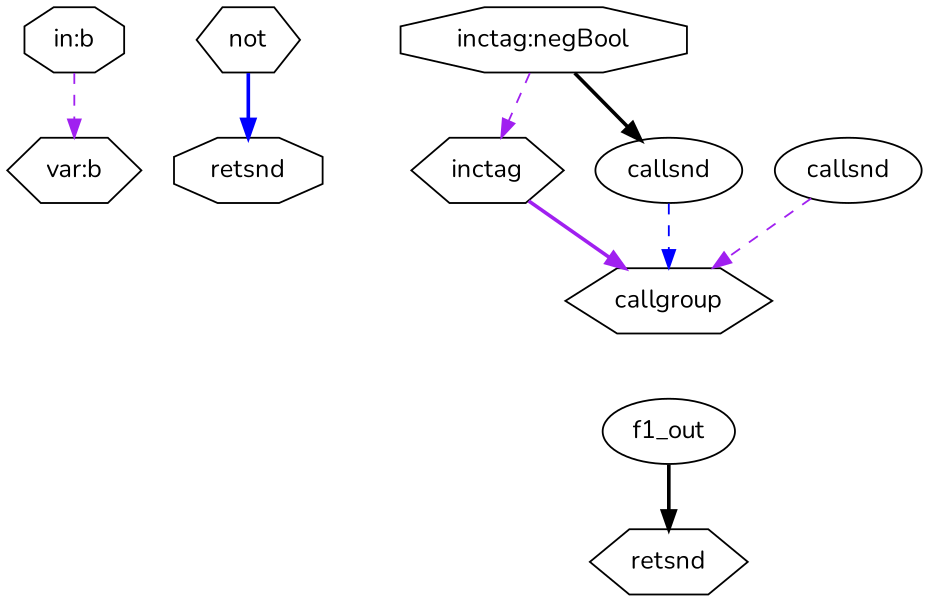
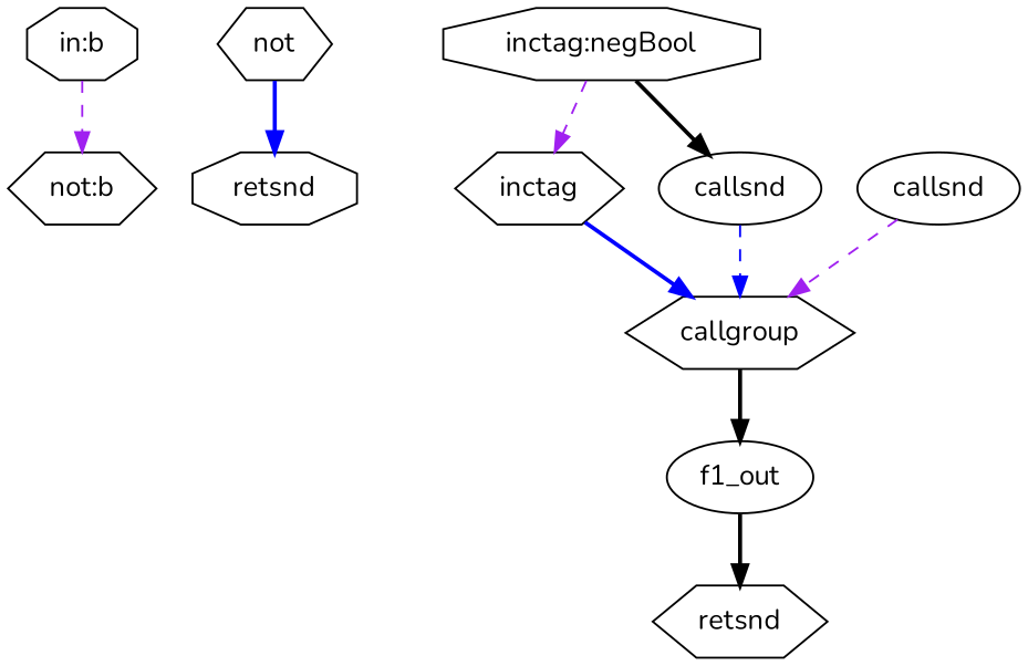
  digraph {
    fontname=Nunito
    node [fontname=Nunito shape=hexagon]
    edge [color=purple fontname=Nunito style=bold]
    n1 [label="in:b" shape=octagon]
-   n2 [label="var:b"]
+   n2 [label="not:b"]
    n3 [label=not]
    n4 [label=retsnd shape=octagon]
    n5 [label="inctag:negBool" shape=octagon]
    n6 [label=inctag]
    n7 [label=callsnd shape=ellipse]
    n8 [label=callgroup]
    n9 [label=callsnd shape=ellipse]
    f1_out [shape=ellipse]
    n11 [label=retsnd]
    n1 -> n2 [style=dashed]
    n3 -> n4 [color=blue]
    n5 -> n6 [style=dashed]
    n5 -> n7 [color=black]
-   n6 -> n8
+   n6 -> n8 [color=blue]
    n7 -> n8 [color=blue style=dashed]
+   n8 -> f1_out [color=black]
    n9 -> n8 [style=dashed]
    f1_out -> n11 [color=black]
  }
